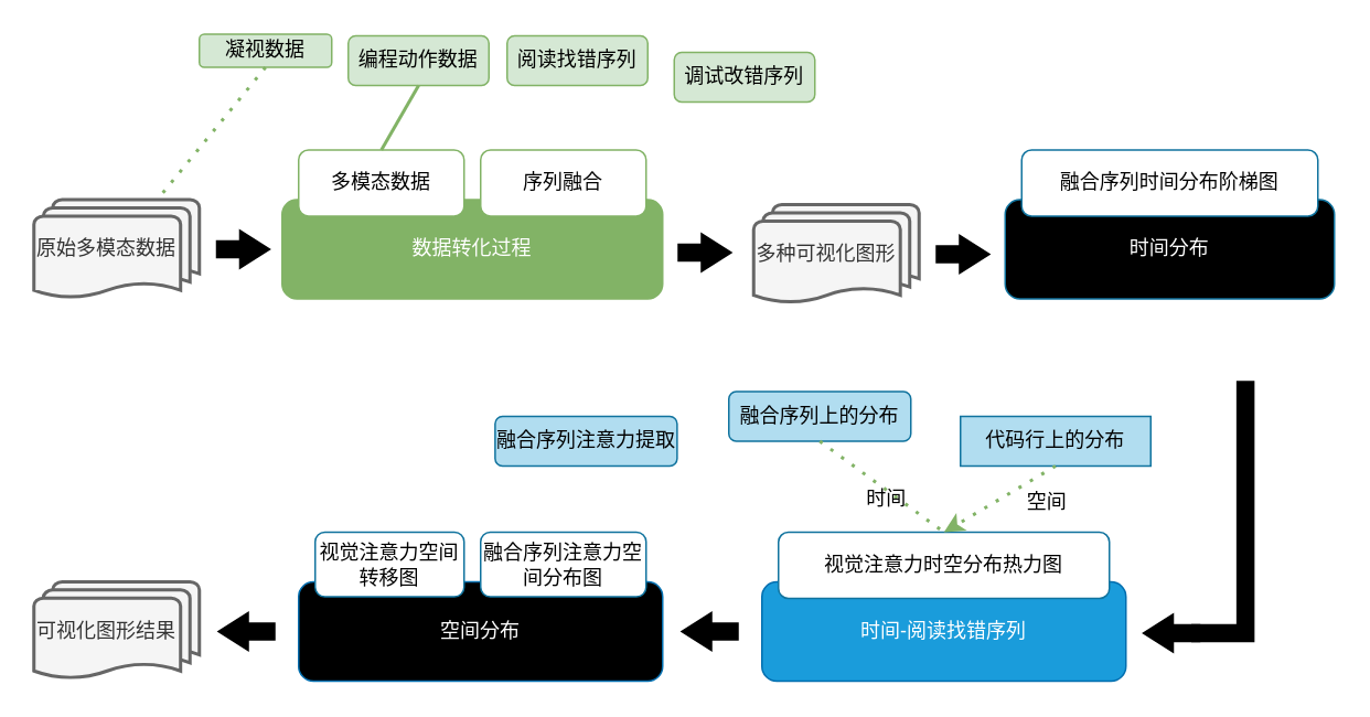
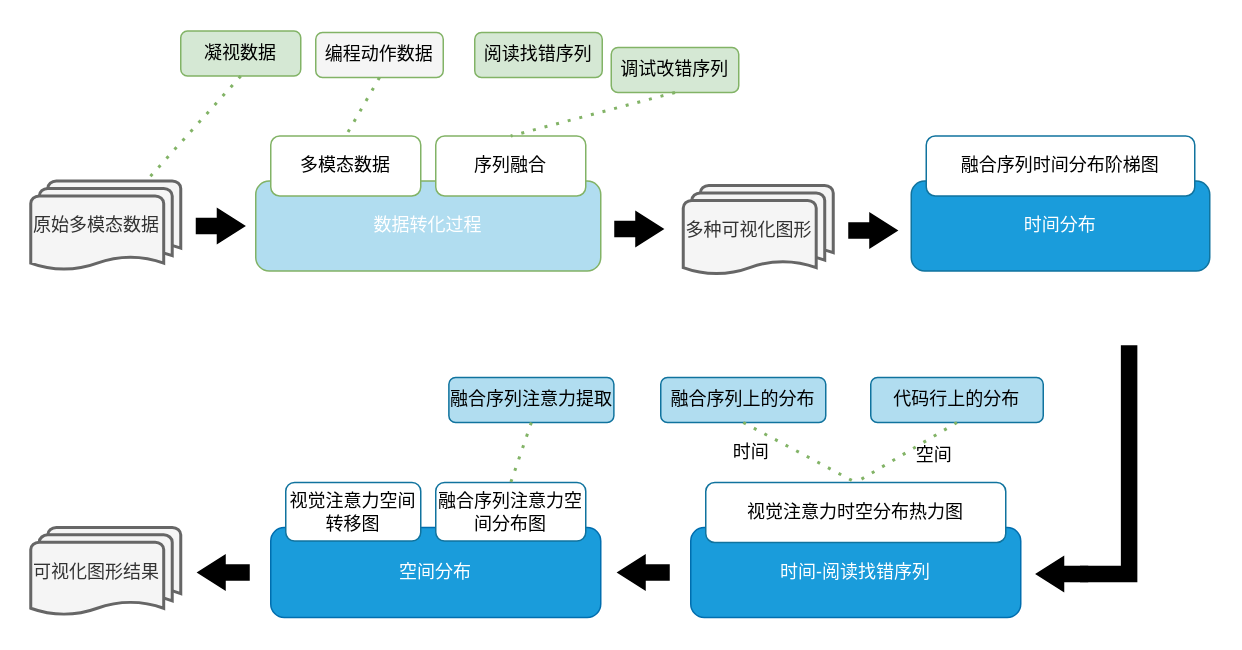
  <mxCell id="0" />
  <mxCell id="1" parent="0" />
  <mxCell id="2" value="" style="shape=corner;whiteSpace=wrap;html=1;sketch=0;fontColor=#000000;strokeColor=#000000;fillColor=#000000;gradientColor=none;align=left;rotation=-180;dx=10;dy=10;" parent="1" vertex="1"><mxGeometry x="720" y="230" width="37.24" height="156.99" as="geometry" /></mxCell>
- <mxCell id="3" value="&lt;font color=&quot;#ffffff&quot;&gt;数据转化过程&lt;/font&gt;" style="rounded=1;whiteSpace=wrap;html=1;fillColor=#82B366;strokeColor=#82B366;" parent="1" vertex="1"><mxGeometry x="170" y="120" width="230" height="60" as="geometry" /></mxCell>
+ <mxCell id="3" value="&lt;font color=&quot;#ffffff&quot;&gt;数据转化过程&lt;/font&gt;" style="rounded=1;whiteSpace=wrap;html=1;fillColor=#b1ddf0;strokeColor=#82B366;" parent="1" vertex="1"><mxGeometry x="170" y="120" width="230" height="60" as="geometry" /></mxCell>
  <mxCell id="4" value="多模态数据" style="rounded=1;whiteSpace=wrap;html=1;fillColor=default;strokeColor=#82B366;" parent="1" vertex="1"><mxGeometry x="180" y="90" width="100" height="40" as="geometry" /></mxCell>
  <mxCell id="5" value="序列融合" style="rounded=1;whiteSpace=wrap;html=1;fillColor=default;strokeColor=#82B366;" parent="1" vertex="1"><mxGeometry x="290" y="90" width="100" height="40" as="geometry" /></mxCell>
- <mxCell id="6" value="凝视数据" style="rounded=1;whiteSpace=wrap;html=1;fillColor=#d5e8d4;strokeColor=#82b366;" parent="1" vertex="1"><mxGeometry x="120" y="20" width="80" height="20" as="geometry" /></mxCell>
- <mxCell id="7" value="编程动作数据" style="rounded=1;whiteSpace=wrap;html=1;fillColor=#d5e8d4;strokeColor=#82b366;" parent="1" vertex="1"><mxGeometry x="210" y="21" width="85" height="30" as="geometry" /></mxCell>
- <mxCell id="8" value="阅读找错序列" style="rounded=1;whiteSpace=wrap;html=1;fillColor=#d5e8d4;strokeColor=#82b366;" parent="1" vertex="1"><mxGeometry x="306" y="21" width="85" height="30" as="geometry" /></mxCell>
+ <mxCell id="6" value="凝视数据" style="rounded=1;whiteSpace=wrap;html=1;fillColor=#d5e8d4;strokeColor=#82b366;" parent="1" vertex="1"><mxGeometry x="120" y="20" width="80" height="30" as="geometry" /></mxCell>
+ <mxCell id="7" value="编程动作数据" style="rounded=1;whiteSpace=wrap;html=1;fillColor=#f5f5f5;strokeColor=#82b366;" parent="1" vertex="1"><mxGeometry x="210" y="21" width="85" height="30" as="geometry" /></mxCell>
+ <mxCell id="8" value="阅读找错序列" style="rounded=1;whiteSpace=wrap;html=1;fillColor=#d5e8d4;strokeColor=#82b366;" parent="1" vertex="1"><mxGeometry x="316" y="21" width="85" height="30" as="geometry" /></mxCell>
  <mxCell id="9" value="调试改错序列" style="rounded=1;whiteSpace=wrap;html=1;fillColor=#d5e8d4;strokeColor=#82b366;" parent="1" vertex="1"><mxGeometry x="407" y="31" width="85" height="30" as="geometry" /></mxCell>
  <mxCell id="10" value="" style="endArrow=none;dashed=1;html=1;dashPattern=1 3;strokeWidth=2;rounded=0;fontColor=#000000;exitX=0.5;exitY=1;exitDx=0;exitDy=0;strokeColor=#82B366;" parent="1" source="6" target="14" edge="1"><mxGeometry width="50" height="50" relative="1" as="geometry"><mxPoint x="160" y="100" as="sourcePoint" /><mxPoint x="210" y="50" as="targetPoint" /></mxGeometry></mxCell>
- <mxCell id="11" value="" style="endArrow=none;dashed=0;html=1;dashPattern=1 3;strokeWidth=2;rounded=0;fontColor=#000000;exitX=0.5;exitY=1;exitDx=0;exitDy=0;entryX=0.5;entryY=0;entryDx=0;entryDy=0;strokeColor=#82B366;" parent="1" source="7" target="4" edge="1"><mxGeometry width="50" height="50" relative="1" as="geometry"><mxPoint x="170" y="60" as="sourcePoint" /><mxPoint x="240" y="100" as="targetPoint" /></mxGeometry></mxCell>
+ <mxCell id="11" value="" style="endArrow=none;dashed=1;html=1;dashPattern=1 3;strokeWidth=2;rounded=0;fontColor=#000000;exitX=0.5;exitY=1;exitDx=0;exitDy=0;entryX=0.5;entryY=0;entryDx=0;entryDy=0;strokeColor=#82B366;" parent="1" source="7" target="4" edge="1"><mxGeometry width="50" height="50" relative="1" as="geometry"><mxPoint x="170" y="60" as="sourcePoint" /><mxPoint x="240" y="100" as="targetPoint" /></mxGeometry></mxCell>
+ <mxCell id="12" value="" style="endArrow=none;dashed=1;html=1;dashPattern=1 3;strokeWidth=2;rounded=0;fontColor=#000000;exitX=0.5;exitY=1;exitDx=0;exitDy=0;entryX=0.5;entryY=0;entryDx=0;entryDy=0;strokeColor=#82B366;" parent="1" source="9" target="5" edge="1"><mxGeometry width="50" height="50" relative="1" as="geometry"><mxPoint x="358.5" y="61" as="sourcePoint" /><mxPoint x="350" y="100" as="targetPoint" /></mxGeometry></mxCell>
  <mxCell id="13" value="" style="shape=flexArrow;endArrow=classic;html=1;rounded=0;fontColor=#000000;width=10;endSize=5.67;fillColor=#000000;endWidth=12;" parent="1" edge="1"><mxGeometry width="50" height="50" relative="1" as="geometry"><mxPoint x="130" y="150" as="sourcePoint" /><mxPoint x="163" y="150" as="targetPoint" /></mxGeometry></mxCell>
  <mxCell id="14" value="原始多模态数据" style="strokeWidth=2;html=1;shape=mxgraph.flowchart.multi-document;whiteSpace=wrap;fontColor=#333333;fillColor=#f5f5f5;strokeColor=#666666;align=left;" parent="1" vertex="1"><mxGeometry x="20" y="120" width="100" height="60" as="geometry" /></mxCell>
  <mxCell id="15" value="" style="shape=flexArrow;endArrow=classic;html=1;rounded=0;fontColor=#000000;width=10;endSize=5.67;fillColor=#000000;endWidth=12;" parent="1" edge="1"><mxGeometry width="50" height="50" relative="1" as="geometry"><mxPoint x="565" y="153" as="sourcePoint" /><mxPoint x="598" y="153" as="targetPoint" /></mxGeometry></mxCell>
  <mxCell id="16" value="多种可视化图形" style="strokeWidth=2;html=1;shape=mxgraph.flowchart.multi-document;whiteSpace=wrap;fontColor=#333333;fillColor=#f5f5f5;strokeColor=#666666;align=left;" parent="1" vertex="1"><mxGeometry x="455" y="123" width="100" height="60" as="geometry" /></mxCell>
  <mxCell id="17" value="" style="shape=flexArrow;endArrow=classic;html=1;rounded=0;fontColor=#000000;width=10;endSize=5.67;fillColor=#000000;endWidth=12;" parent="1" edge="1"><mxGeometry width="50" height="50" relative="1" as="geometry"><mxPoint x="409" y="152" as="sourcePoint" /><mxPoint x="442" y="152" as="targetPoint" /></mxGeometry></mxCell>
- <mxCell id="18" value="&lt;font color=&quot;#ffffff&quot;&gt;时间分布&lt;/font&gt;" style="rounded=1;whiteSpace=wrap;html=1;fillColor=#000000;strokeColor=#10739e;" parent="1" vertex="1"><mxGeometry x="607" y="120" width="199" height="60" as="geometry" /></mxCell>
+ <mxCell id="18" value="&lt;font color=&quot;#ffffff&quot;&gt;时间分布&lt;/font&gt;" style="rounded=1;whiteSpace=wrap;html=1;fillColor=#1A9CDB;strokeColor=#10739e;" parent="1" vertex="1"><mxGeometry x="607" y="120" width="199" height="60" as="geometry" /></mxCell>
  <mxCell id="19" value="融合序列时间分布阶梯图" style="rounded=1;whiteSpace=wrap;html=1;fillColor=default;strokeColor=#10739E;" parent="1" vertex="1"><mxGeometry x="617" y="90" width="179" height="40" as="geometry" /></mxCell>
  <mxCell id="20" value="&lt;font color=&quot;#ffffff&quot;&gt;时间-阅读找错序列&lt;/font&gt;" style="rounded=1;whiteSpace=wrap;html=1;fillColor=#1A9CDB;strokeColor=#006EAF;fontColor=#ffffff;" parent="1" vertex="1"><mxGeometry x="460" y="351" width="220" height="60" as="geometry" /></mxCell>
  <mxCell id="21" value="视觉注意力时空分布热力图" style="rounded=1;whiteSpace=wrap;html=1;fillColor=default;strokeColor=#10739E;" parent="1" vertex="1"><mxGeometry x="470" y="321" width="200" height="40" as="geometry" /></mxCell>
- <mxCell id="22" value="融合序列上的分布" style="rounded=1;whiteSpace=wrap;html=1;fillColor=#b1ddf0;strokeColor=#10739e;" parent="1" vertex="1"><mxGeometry x="440" y="236" width="110" height="30" as="geometry" /></mxCell>
- <mxCell id="23" value="代码行上的分布" style="whiteSpace=wrap;html=1;fillColor=#b1ddf0;strokeColor=#10739e;rounded=0;" parent="1" vertex="1"><mxGeometry x="580" y="251" width="115" height="30" as="geometry" /></mxCell>
+ <mxCell id="22" value="融合序列上的分布" style="rounded=1;whiteSpace=wrap;html=1;fillColor=#b1ddf0;strokeColor=#10739e;" parent="1" vertex="1"><mxGeometry x="440" y="251" width="110" height="30" as="geometry" /></mxCell>
+ <mxCell id="23" value="代码行上的分布" style="rounded=1;whiteSpace=wrap;html=1;fillColor=#b1ddf0;strokeColor=#10739e;" parent="1" vertex="1"><mxGeometry x="580" y="251" width="115" height="30" as="geometry" /></mxCell>
  <mxCell id="24" value="" style="endArrow=none;dashed=1;html=1;dashPattern=1 3;strokeWidth=2;rounded=0;fontColor=#000000;exitX=0.5;exitY=1;exitDx=0;exitDy=0;entryX=0.5;entryY=0;entryDx=0;entryDy=0;strokeColor=#82B366;" parent="1" source="22" target="21" edge="1"><mxGeometry width="50" height="50" relative="1" as="geometry"><mxPoint x="450" y="331" as="sourcePoint" /><mxPoint x="500" y="281" as="targetPoint" /></mxGeometry></mxCell>
- <mxCell id="25" value="" style="endArrow=classic;dashed=1;html=1;dashPattern=1 3;strokeWidth=2;rounded=0;fontColor=#000000;exitX=0.5;exitY=1;exitDx=0;exitDy=0;entryX=0.5;entryY=0;entryDx=0;entryDy=0;strokeColor=#82B366;" parent="1" source="23" target="21" edge="1"><mxGeometry width="50" height="50" relative="1" as="geometry"><mxPoint x="460" y="291" as="sourcePoint" /><mxPoint x="530" y="331" as="targetPoint" /></mxGeometry></mxCell>
- <mxCell id="26" value="时间" style="text;html=1;align=center;verticalAlign=middle;resizable=0;points=[];autosize=1;strokeColor=none;fillColor=none;fontColor=#000000;" parent="1" vertex="1"><mxGeometry x="515" y="291" width="40" height="20" as="geometry" /></mxCell>
- <mxCell id="27" value="空间" style="text;html=1;align=center;verticalAlign=middle;resizable=0;points=[];autosize=1;strokeColor=none;fillColor=none;fontColor=#000000;" parent="1" vertex="1"><mxGeometry x="611.5" y="293" width="40" height="20" as="geometry" /></mxCell>
+ <mxCell id="25" value="" style="endArrow=none;dashed=1;html=1;dashPattern=1 3;strokeWidth=2;rounded=0;fontColor=#000000;exitX=0.5;exitY=1;exitDx=0;exitDy=0;entryX=0.5;entryY=0;entryDx=0;entryDy=0;strokeColor=#82B366;" parent="1" source="23" target="21" edge="1"><mxGeometry width="50" height="50" relative="1" as="geometry"><mxPoint x="460" y="291" as="sourcePoint" /><mxPoint x="530" y="331" as="targetPoint" /></mxGeometry></mxCell>
+ <mxCell id="26" value="时间" style="text;html=1;align=center;verticalAlign=middle;resizable=0;points=[];autosize=1;strokeColor=none;fillColor=none;fontColor=#000000;" parent="1" vertex="1"><mxGeometry x="480" y="291" width="40" height="20" as="geometry" /></mxCell>
+ <mxCell id="27" value="空间" style="text;html=1;align=center;verticalAlign=middle;resizable=0;points=[];autosize=1;strokeColor=none;fillColor=none;fontColor=#000000;" parent="1" vertex="1"><mxGeometry x="601.5" y="293" width="40" height="20" as="geometry" /></mxCell>
  <mxCell id="28" value="" style="shape=flexArrow;endArrow=classic;html=1;rounded=0;fontColor=#000000;width=10;endSize=5.67;fillColor=#000000;endWidth=12;" parent="1" edge="1"><mxGeometry width="50" height="50" relative="1" as="geometry"><mxPoint x="446" y="381" as="sourcePoint" /><mxPoint x="411" y="381" as="targetPoint" /></mxGeometry></mxCell>
- <mxCell id="29" value="&lt;font color=&quot;#ffffff&quot;&gt;空间分布&lt;/font&gt;" style="rounded=1;whiteSpace=wrap;html=1;fillColor=#000000;strokeColor=#006EAF;fontColor=#ffffff;" parent="1" vertex="1"><mxGeometry x="180" y="351" width="220" height="60" as="geometry" /></mxCell>
+ <mxCell id="29" value="&lt;font color=&quot;#ffffff&quot;&gt;空间分布&lt;/font&gt;" style="rounded=1;whiteSpace=wrap;html=1;fillColor=#1A9CDB;strokeColor=#006EAF;fontColor=#ffffff;" parent="1" vertex="1"><mxGeometry x="180" y="351" width="220" height="60" as="geometry" /></mxCell>
  <mxCell id="30" value="视觉注意力空间转移图" style="rounded=1;whiteSpace=wrap;html=1;fillColor=default;strokeColor=#10739E;" parent="1" vertex="1"><mxGeometry x="190" y="321" width="90" height="39" as="geometry" /></mxCell>
  <mxCell id="31" value="" style="shape=flexArrow;endArrow=classic;html=1;rounded=0;fontColor=#000000;width=10;endSize=5.67;fillColor=#000000;endWidth=12;" parent="1" edge="1"><mxGeometry width="50" height="50" relative="1" as="geometry"><mxPoint x="166" y="381" as="sourcePoint" /><mxPoint x="131" y="381" as="targetPoint" /></mxGeometry></mxCell>
  <mxCell id="32" value="融合序列注意力空间分布图" style="rounded=1;whiteSpace=wrap;html=1;fillColor=default;strokeColor=#10739E;" parent="1" vertex="1"><mxGeometry x="290" y="321" width="100" height="39" as="geometry" /></mxCell>
  <mxCell id="33" value="融合序列注意力提取" style="rounded=1;whiteSpace=wrap;html=1;fillColor=#b1ddf0;strokeColor=#10739e;" parent="1" vertex="1"><mxGeometry x="298.75" y="251" width="110" height="30" as="geometry" /></mxCell>
+ <mxCell id="34" value="" style="endArrow=none;dashed=1;html=1;dashPattern=1 3;strokeWidth=2;rounded=0;fontColor=#000000;exitX=0.5;exitY=1;exitDx=0;exitDy=0;entryX=0.5;entryY=0;entryDx=0;entryDy=0;strokeColor=#82B366;" parent="1" source="33" target="32" edge="1"><mxGeometry width="50" height="50" relative="1" as="geometry"><mxPoint x="163.75" y="331" as="sourcePoint" /><mxPoint x="283.75" y="321" as="targetPoint" /></mxGeometry></mxCell>
  <mxCell id="35" value="可视化图形结果" style="strokeWidth=2;html=1;shape=mxgraph.flowchart.multi-document;whiteSpace=wrap;fontColor=#333333;fillColor=#f5f5f5;strokeColor=#666666;align=left;" parent="1" vertex="1"><mxGeometry x="20" y="351" width="100" height="59" as="geometry" /></mxCell>
  <mxCell id="36" value="" style="shape=flexArrow;endArrow=classic;html=1;rounded=0;fontColor=#000000;width=10;endSize=5.67;fillColor=#000000;endWidth=12;" parent="1" edge="1"><mxGeometry width="50" height="50" relative="1" as="geometry"><mxPoint x="725" y="382" as="sourcePoint" /><mxPoint x="690" y="382" as="targetPoint" /></mxGeometry></mxCell>
